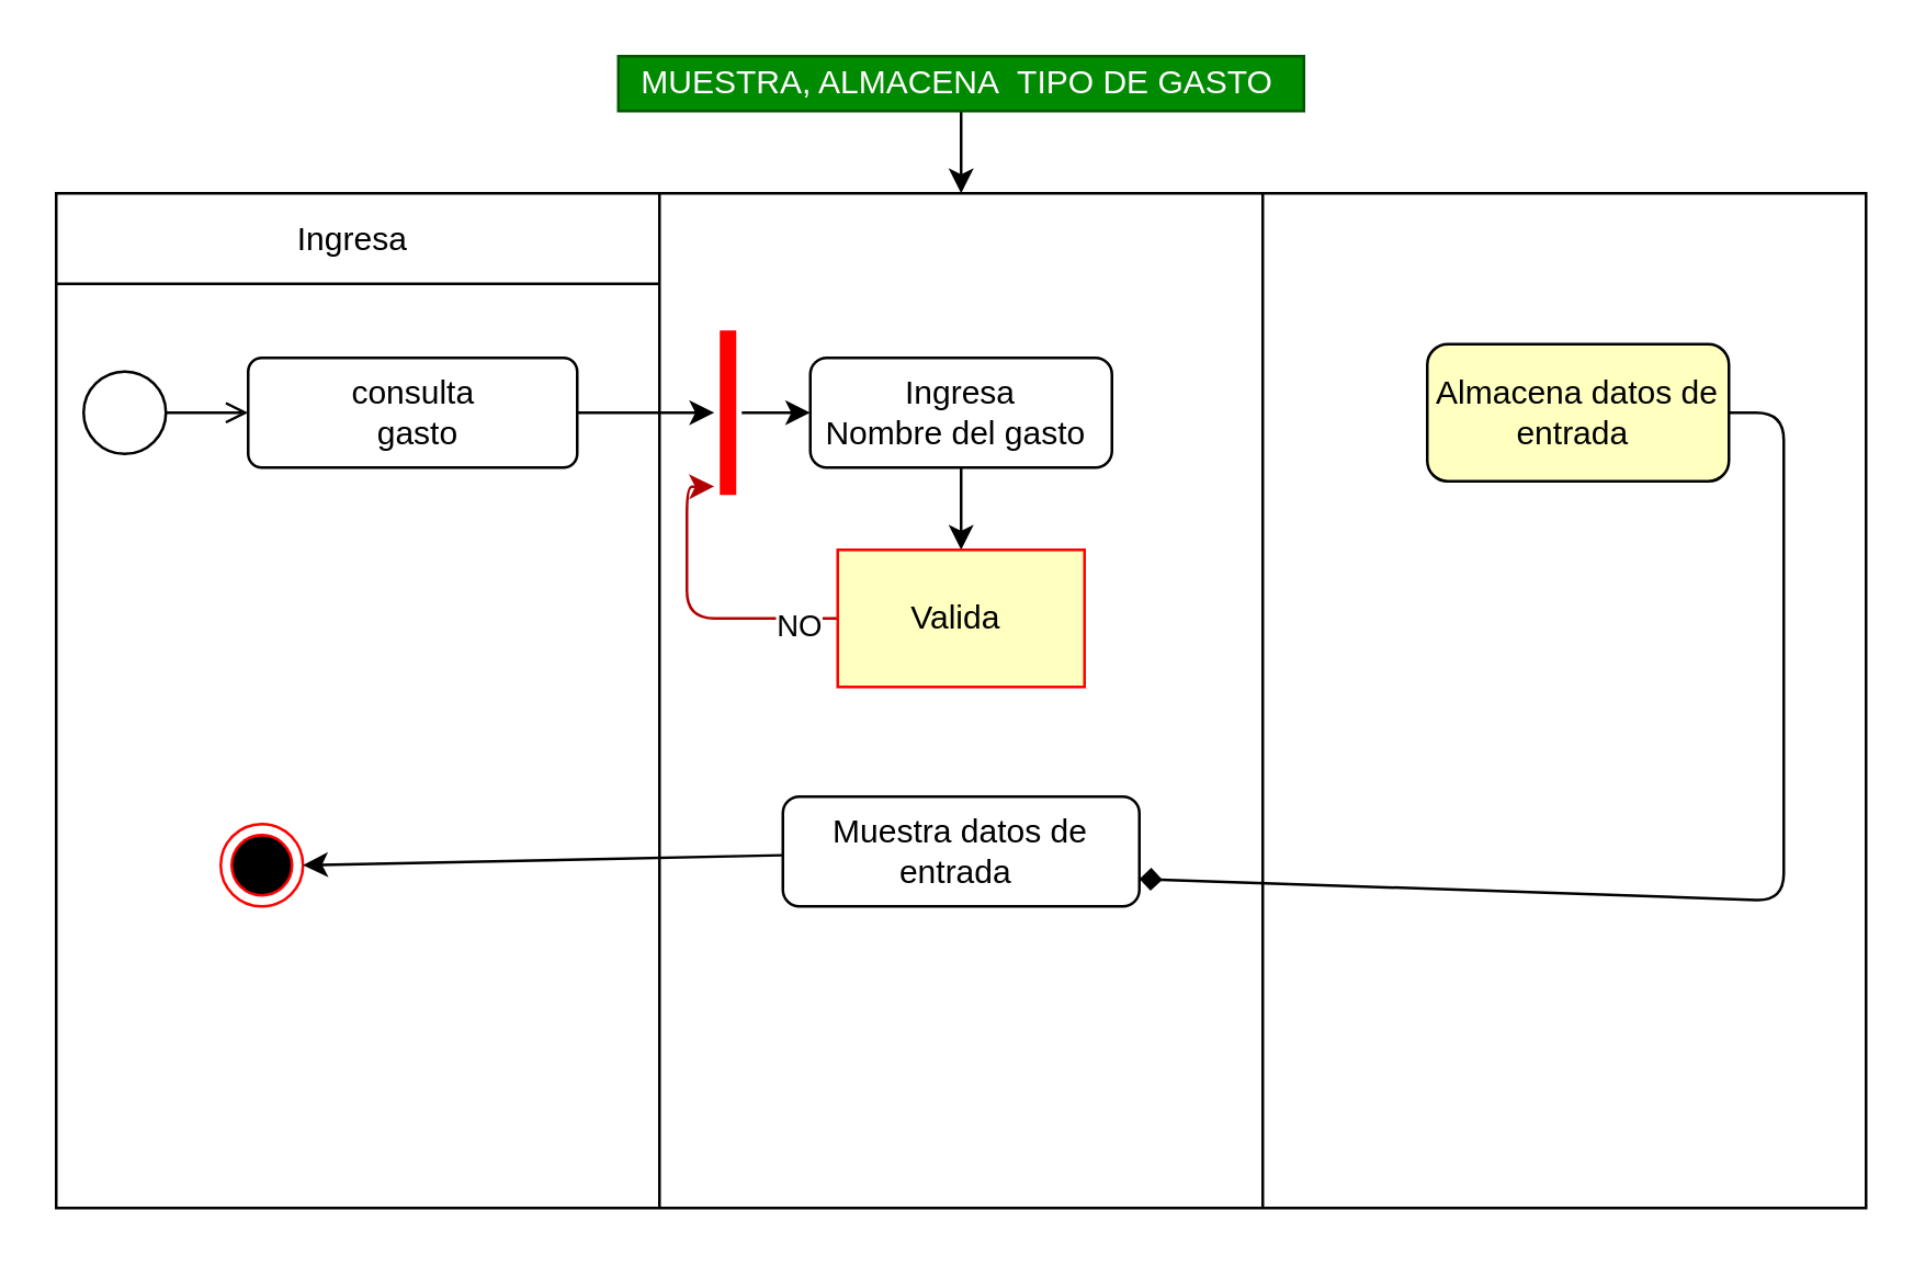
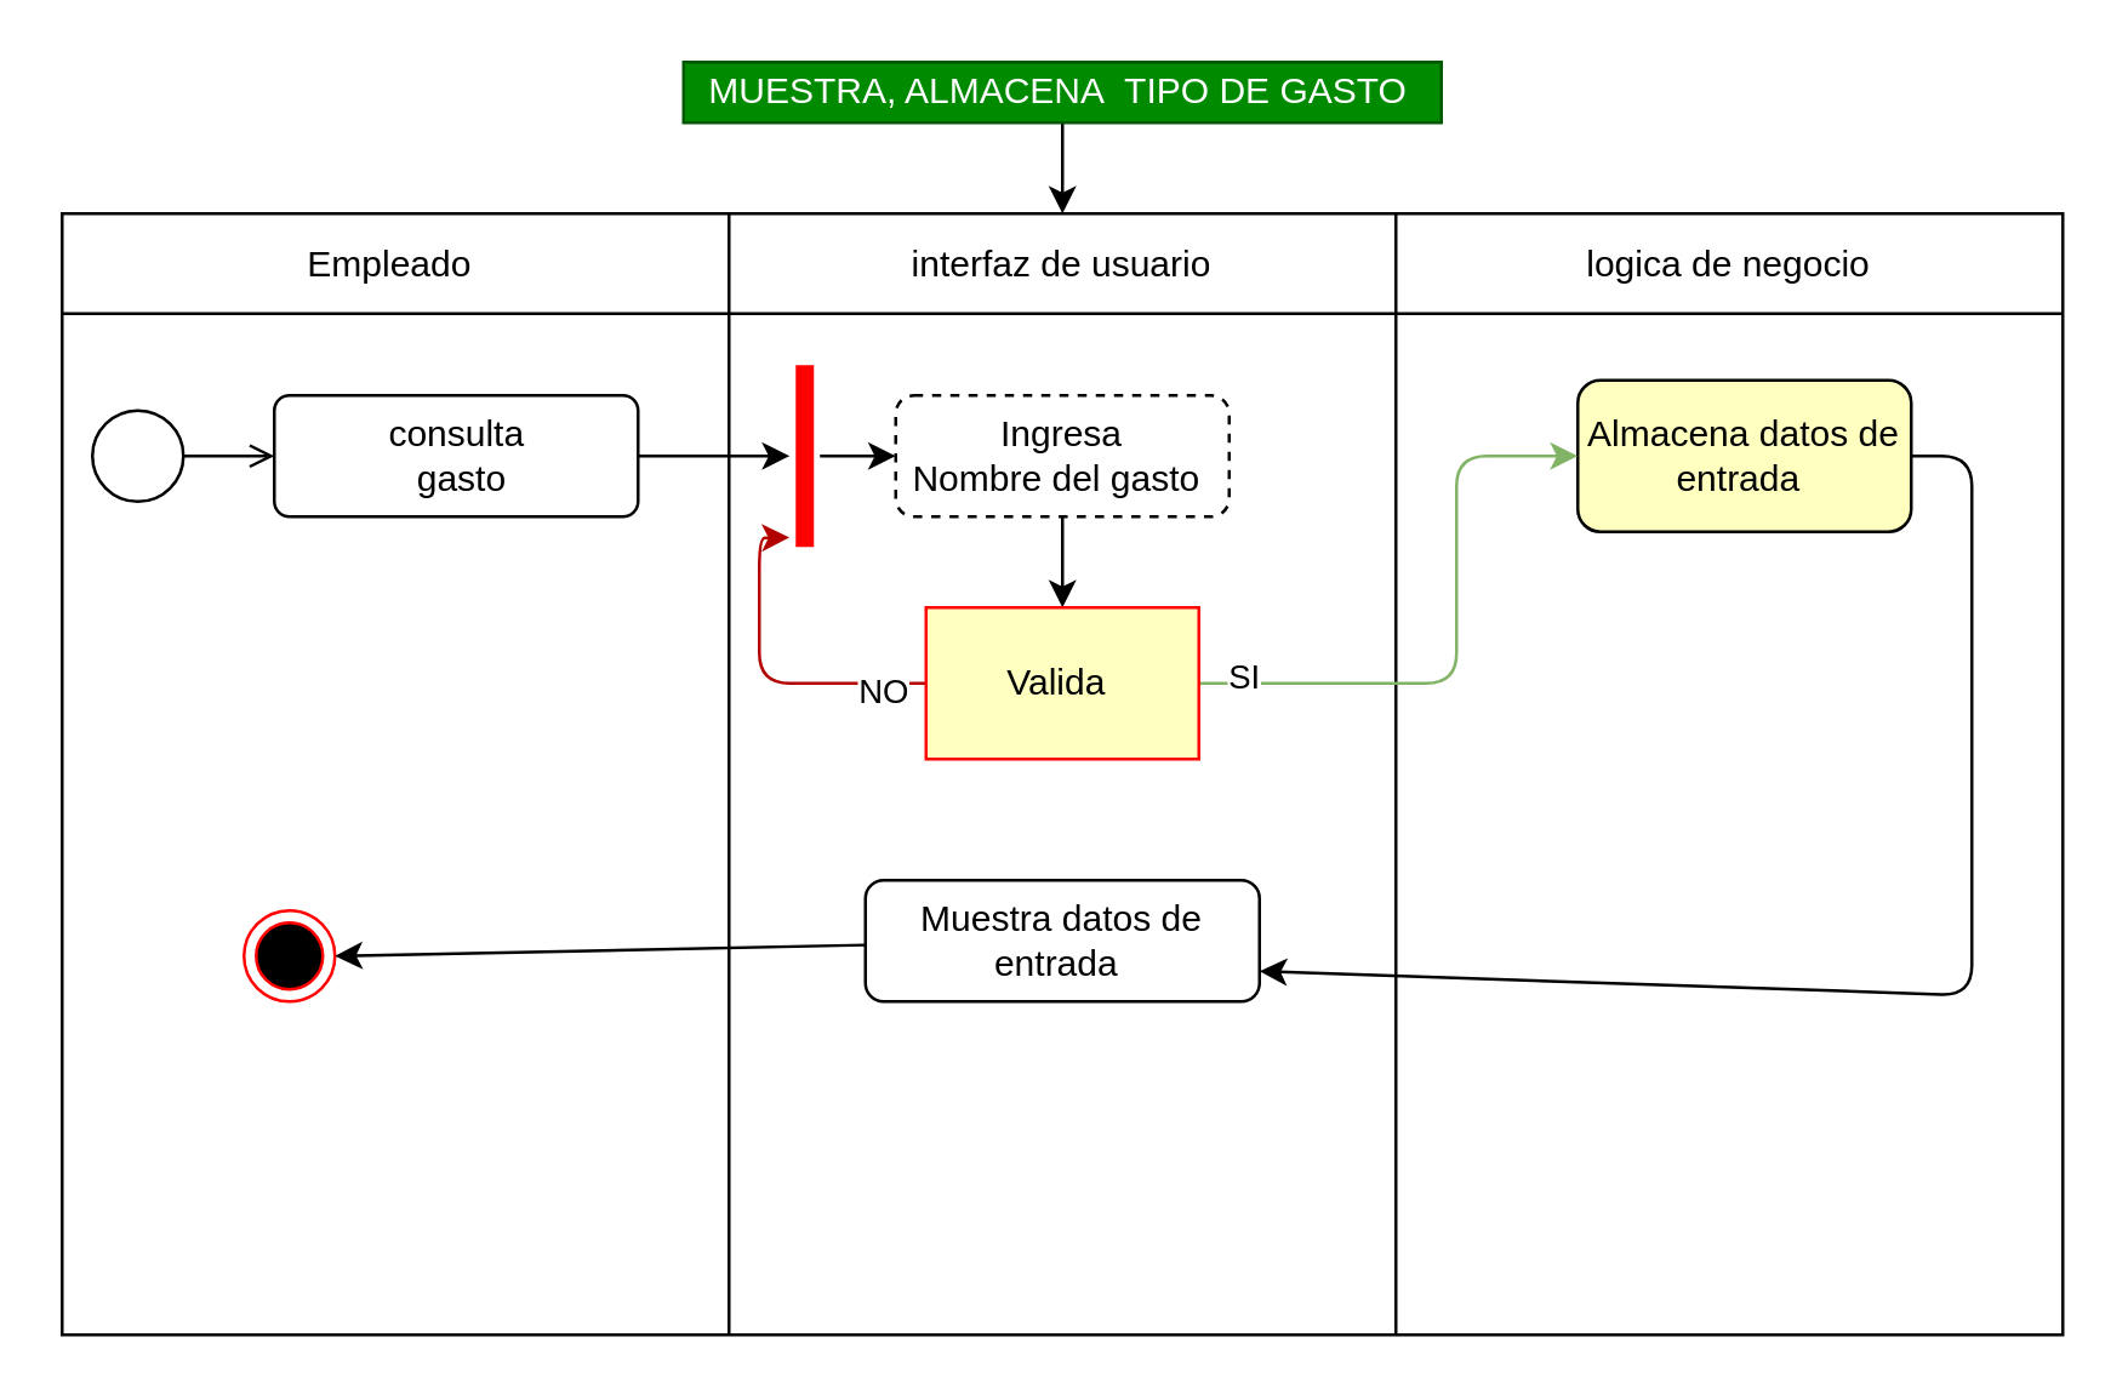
  <mxCell id="0" />
  <mxCell id="1" parent="0" />
  <mxCell id="2" value="" style="shape=table;startSize=0;container=1;collapsible=0;childLayout=tableLayout;" parent="1" vertex="1"><mxGeometry x="20" y="70" width="660" height="370" as="geometry" /></mxCell>
  <mxCell id="3" value="" style="shape=partialRectangle;collapsible=0;dropTarget=0;pointerEvents=0;fillColor=none;top=0;left=0;bottom=0;right=0;points=[[0,0.5],[1,0.5]];portConstraint=eastwest;" parent="2" vertex="1"><mxGeometry width="660" height="33" as="geometry" /></mxCell>
- <mxCell id="4" value="Ingresa&amp;nbsp;" style="shape=partialRectangle;html=1;whiteSpace=wrap;connectable=0;overflow=hidden;fillColor=none;top=0;left=0;bottom=0;right=0;pointerEvents=1;" parent="3" vertex="1"><mxGeometry width="220" height="33" as="geometry"><mxRectangle width="220" height="33" as="alternateBounds" /></mxGeometry></mxCell>
+ <mxCell id="4" value="Empleado&amp;nbsp;" style="shape=partialRectangle;html=1;whiteSpace=wrap;connectable=0;overflow=hidden;fillColor=none;top=0;left=0;bottom=0;right=0;pointerEvents=1;" parent="3" vertex="1"><mxGeometry width="220" height="33" as="geometry"><mxRectangle width="220" height="33" as="alternateBounds" /></mxGeometry></mxCell>
+ <mxCell id="5" value="interfaz de usuario" style="shape=partialRectangle;html=1;whiteSpace=wrap;connectable=0;overflow=hidden;fillColor=none;top=0;left=0;bottom=0;right=0;pointerEvents=1;" parent="3" vertex="1"><mxGeometry x="220" width="220" height="33" as="geometry"><mxRectangle width="220" height="33" as="alternateBounds" /></mxGeometry></mxCell>
+ <mxCell id="6" value="logica de negocio" style="shape=partialRectangle;html=1;whiteSpace=wrap;connectable=0;overflow=hidden;fillColor=none;top=0;left=0;bottom=0;right=0;pointerEvents=1;" parent="3" vertex="1"><mxGeometry x="440" width="220" height="33" as="geometry"><mxRectangle width="220" height="33" as="alternateBounds" /></mxGeometry></mxCell>
  <mxCell id="7" value="" style="shape=partialRectangle;collapsible=0;dropTarget=0;pointerEvents=0;fillColor=none;top=0;left=0;bottom=0;right=0;points=[[0,0.5],[1,0.5]];portConstraint=eastwest;" parent="2" vertex="1"><mxGeometry y="33" width="660" height="337" as="geometry" /></mxCell>
  <mxCell id="8" value="" style="shape=partialRectangle;html=1;whiteSpace=wrap;connectable=0;overflow=hidden;fillColor=none;top=0;left=0;bottom=0;right=0;pointerEvents=1;" parent="7" vertex="1"><mxGeometry width="220" height="337" as="geometry"><mxRectangle width="220" height="337" as="alternateBounds" /></mxGeometry></mxCell>
  <mxCell id="9" value="" style="shape=partialRectangle;html=1;whiteSpace=wrap;connectable=0;overflow=hidden;fillColor=none;top=0;left=0;bottom=0;right=0;pointerEvents=1;" parent="7" vertex="1"><mxGeometry x="220" width="220" height="337" as="geometry"><mxRectangle width="220" height="337" as="alternateBounds" /></mxGeometry></mxCell>
  <mxCell id="10" value="" style="shape=partialRectangle;html=1;whiteSpace=wrap;connectable=0;overflow=hidden;fillColor=none;top=0;left=0;bottom=0;right=0;pointerEvents=1;" parent="7" vertex="1"><mxGeometry x="440" width="220" height="337" as="geometry"><mxRectangle width="220" height="337" as="alternateBounds" /></mxGeometry></mxCell>
  <mxCell id="11" style="edgeStyle=none;html=1;entryX=0.5;entryY=0;entryDx=0;entryDy=0;" parent="1" source="12" target="28" edge="1"><mxGeometry relative="1" as="geometry" /></mxCell>
- <mxCell id="12" value="Ingresa &lt;br&gt;Nombre del gasto&amp;nbsp;" style="rounded=1;whiteSpace=wrap;html=1;fillColor=#FFFFFF;fontColor=#000000;" parent="1" vertex="1"><mxGeometry x="295" y="130" width="110" height="40" as="geometry" /></mxCell>
- <mxCell id="13" style="edgeStyle=none;html=1;entryX=1;entryY=0.75;entryDx=0;entryDy=0;endArrow=diamond;" parent="1" source="14" target="23" edge="1"><mxGeometry relative="1" as="geometry"><Array as="points"><mxPoint x="650" y="150" /><mxPoint x="650" y="328" /></Array></mxGeometry></mxCell>
+ <mxCell id="12" value="Ingresa &lt;br&gt;Nombre del gasto&amp;nbsp;" style="rounded=1;whiteSpace=wrap;html=1;fillColor=#FFFFFF;fontColor=#000000;dashed=1;" parent="1" vertex="1"><mxGeometry x="295" y="130" width="110" height="40" as="geometry" /></mxCell>
+ <mxCell id="13" style="edgeStyle=none;html=1;entryX=1;entryY=0.75;entryDx=0;entryDy=0;" parent="1" source="14" target="23" edge="1"><mxGeometry relative="1" as="geometry"><Array as="points"><mxPoint x="650" y="150" /><mxPoint x="650" y="328" /></Array></mxGeometry></mxCell>
  <mxCell id="14" value="Almacena datos de entrada&amp;nbsp;" style="rounded=1;whiteSpace=wrap;html=1;fillColor=#ffffc0;fontColor=#000000;" parent="1" vertex="1"><mxGeometry x="520" y="125" width="110" height="50" as="geometry" /></mxCell>
  <mxCell id="15" style="edgeStyle=none;html=1;" parent="1" source="16" target="30" edge="1"><mxGeometry relative="1" as="geometry" /></mxCell>
  <mxCell id="16" value="&lt;span style=&quot;color: rgb(0 , 0 , 0)&quot;&gt;consulta&lt;br&gt;&amp;nbsp;gasto&lt;/span&gt;" style="html=1;align=center;verticalAlign=middle;rounded=1;absoluteArcSize=1;arcSize=10;dashed=0;fillColor=#FFFFFF;" parent="1" vertex="1"><mxGeometry x="90" y="130" width="120" height="40" as="geometry" /></mxCell>
  <mxCell id="17" value="" style="ellipse;html=1;fillColor=#FFFFFF;" parent="1" vertex="1"><mxGeometry x="30" y="135" width="30" height="30" as="geometry" /></mxCell>
  <mxCell id="18" value="" style="endArrow=open;html=1;rounded=0;align=center;verticalAlign=top;endFill=0;labelBackgroundColor=none;endSize=6;entryX=0;entryY=0.5;entryDx=0;entryDy=0;" parent="1" source="17" target="16" edge="1"><mxGeometry relative="1" as="geometry"><mxPoint x="100" y="135" as="targetPoint" /></mxGeometry></mxCell>
  <mxCell id="19" value="" style="ellipse;html=1;shape=endState;fillColor=#000000;strokeColor=#ff0000;" parent="1" vertex="1"><mxGeometry x="80" y="300" width="30" height="30" as="geometry" /></mxCell>
  <mxCell id="20" value="" style="edgeStyle=none;html=1;" parent="1" source="21" target="3" edge="1"><mxGeometry relative="1" as="geometry" /></mxCell>
  <mxCell id="21" value="MUESTRA, ALMACENA&amp;nbsp; TIPO DE GASTO&amp;nbsp;" style="text;html=1;resizable=0;autosize=1;align=center;verticalAlign=middle;points=[];rounded=0;fillColor=#008a00;fontColor=#ffffff;strokeColor=#005700;" parent="1" vertex="1"><mxGeometry x="225" y="20" width="250" height="20" as="geometry" /></mxCell>
  <mxCell id="22" style="edgeStyle=none;html=1;entryX=1;entryY=0.5;entryDx=0;entryDy=0;" parent="1" source="23" target="19" edge="1"><mxGeometry relative="1" as="geometry" /></mxCell>
  <mxCell id="23" value="Muestra datos de entrada&amp;nbsp;" style="whiteSpace=wrap;html=1;fillColor=#FFFFFF;fontColor=#000000;rounded=1;" parent="1" vertex="1"><mxGeometry x="285" y="290" width="130" height="40" as="geometry" /></mxCell>
+ <mxCell id="24" style="edgeStyle=none;html=1;entryX=0;entryY=0.5;entryDx=0;entryDy=0;fillColor=#d5e8d4;gradientColor=#97d077;strokeColor=#82b366;" parent="1" source="28" target="14" edge="1"><mxGeometry relative="1" as="geometry"><Array as="points"><mxPoint x="480" y="225" /><mxPoint x="480" y="150" /></Array></mxGeometry></mxCell>
+ <mxCell id="25" value="SI" style="edgeLabel;html=1;align=center;verticalAlign=middle;resizable=0;points=[];" parent="24" vertex="1" connectable="0"><mxGeometry x="-0.862" y="3" relative="1" as="geometry"><mxPoint as="offset" /></mxGeometry></mxCell>
  <mxCell id="26" style="edgeStyle=none;html=1;entryX=0.948;entryY=1.004;entryDx=0;entryDy=0;entryPerimeter=0;fillColor=#e51400;strokeColor=#B20000;" parent="1" source="28" target="30" edge="1"><mxGeometry relative="1" as="geometry"><Array as="points"><mxPoint x="250" y="225" /><mxPoint x="250" y="177" /></Array></mxGeometry></mxCell>
  <mxCell id="27" value="NO" style="edgeLabel;html=1;align=center;verticalAlign=middle;resizable=0;points=[];" parent="26" vertex="1" connectable="0"><mxGeometry x="-0.726" y="2" relative="1" as="geometry"><mxPoint as="offset" /></mxGeometry></mxCell>
  <mxCell id="28" value="&lt;span style=&quot;color: rgb(0 , 0 , 0)&quot;&gt;Valida&amp;nbsp;&lt;/span&gt;" style="whiteSpace=wrap;html=1;fillColor=#ffffc0;strokeColor=#ff0000;rounded=0;" parent="1" vertex="1"><mxGeometry x="305" y="200" width="90" height="50" as="geometry" /></mxCell>
  <mxCell id="29" style="edgeStyle=none;html=1;" parent="1" source="30" target="12" edge="1"><mxGeometry relative="1" as="geometry" /></mxCell>
  <mxCell id="30" value="" style="shape=line;html=1;strokeWidth=6;strokeColor=#ff0000;rotation=90;" parent="1" vertex="1"><mxGeometry x="235" y="145" width="60" height="10" as="geometry" /></mxCell>
